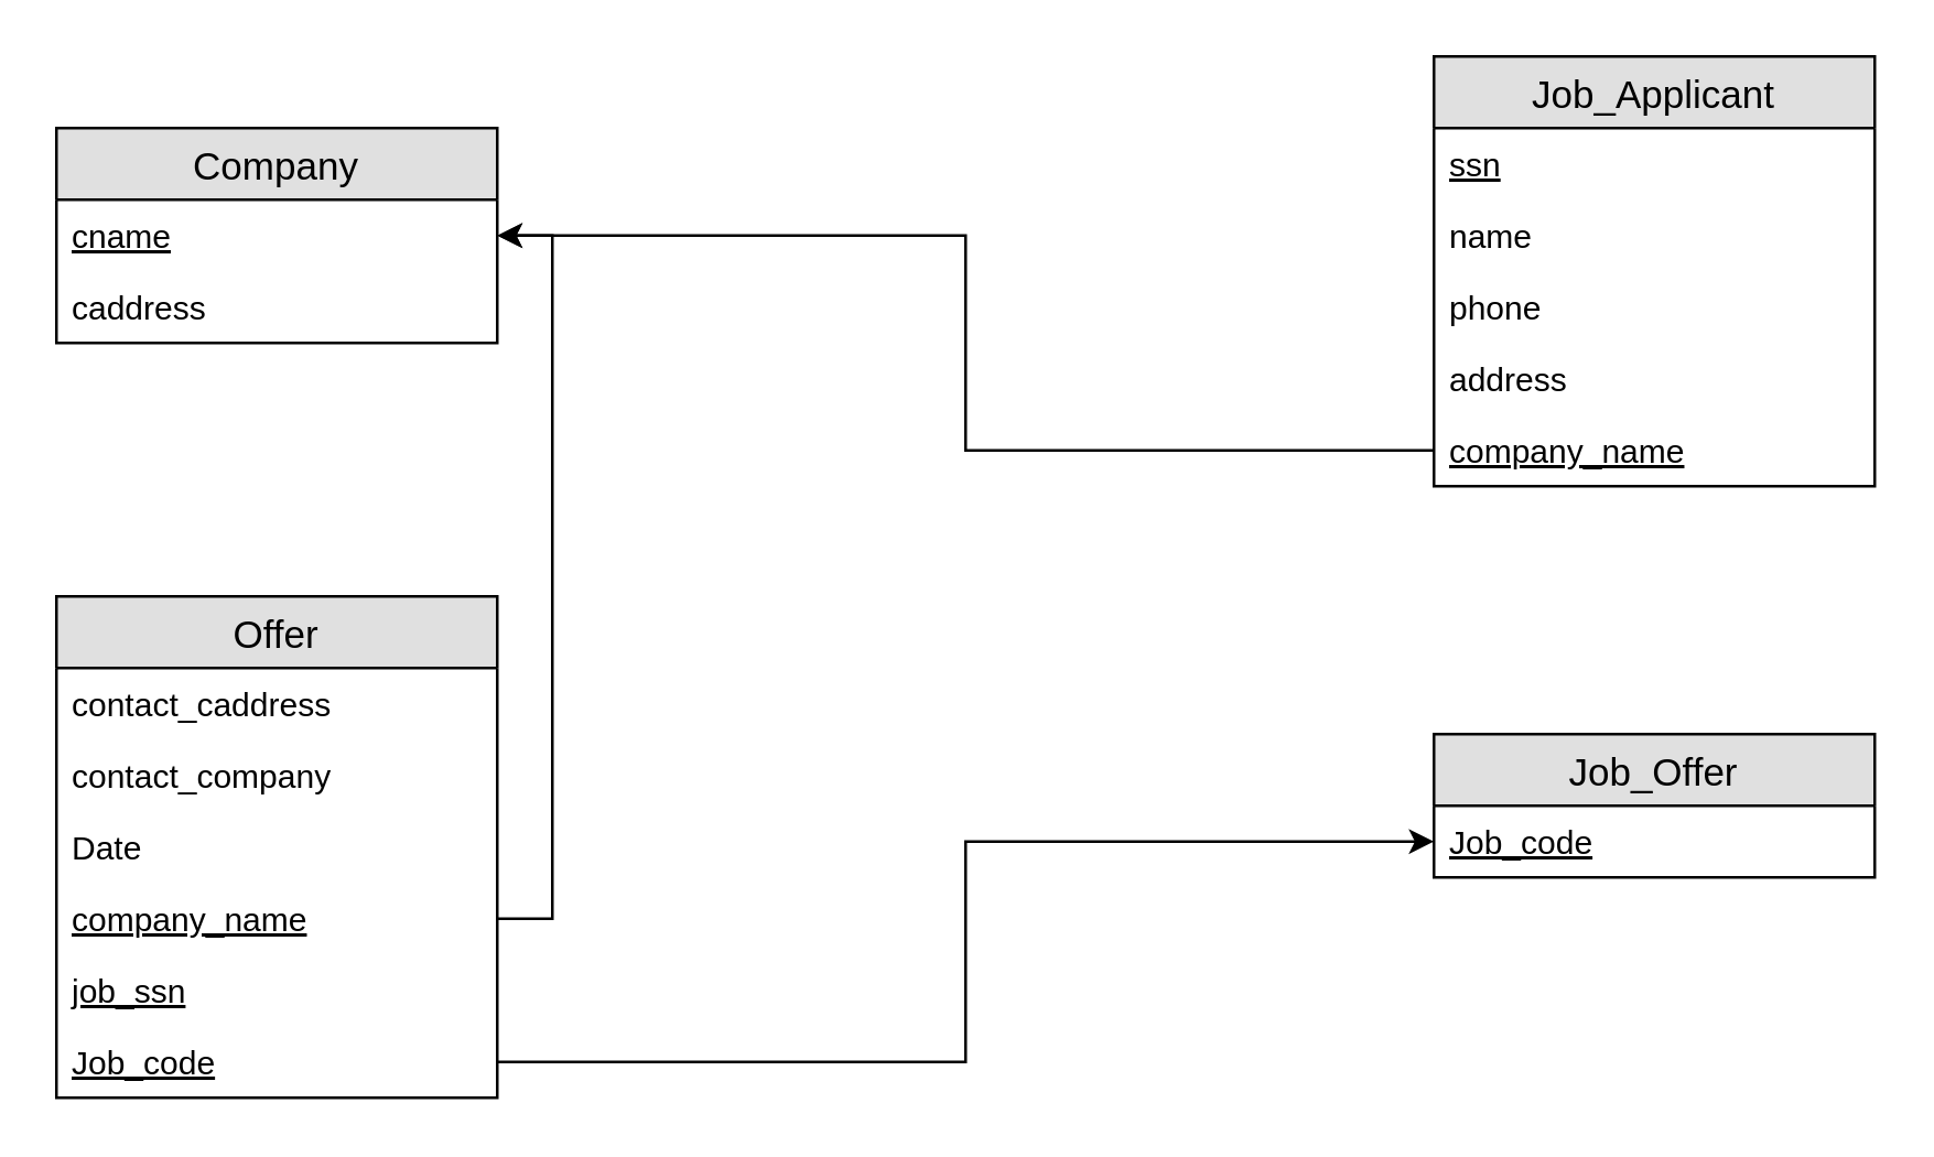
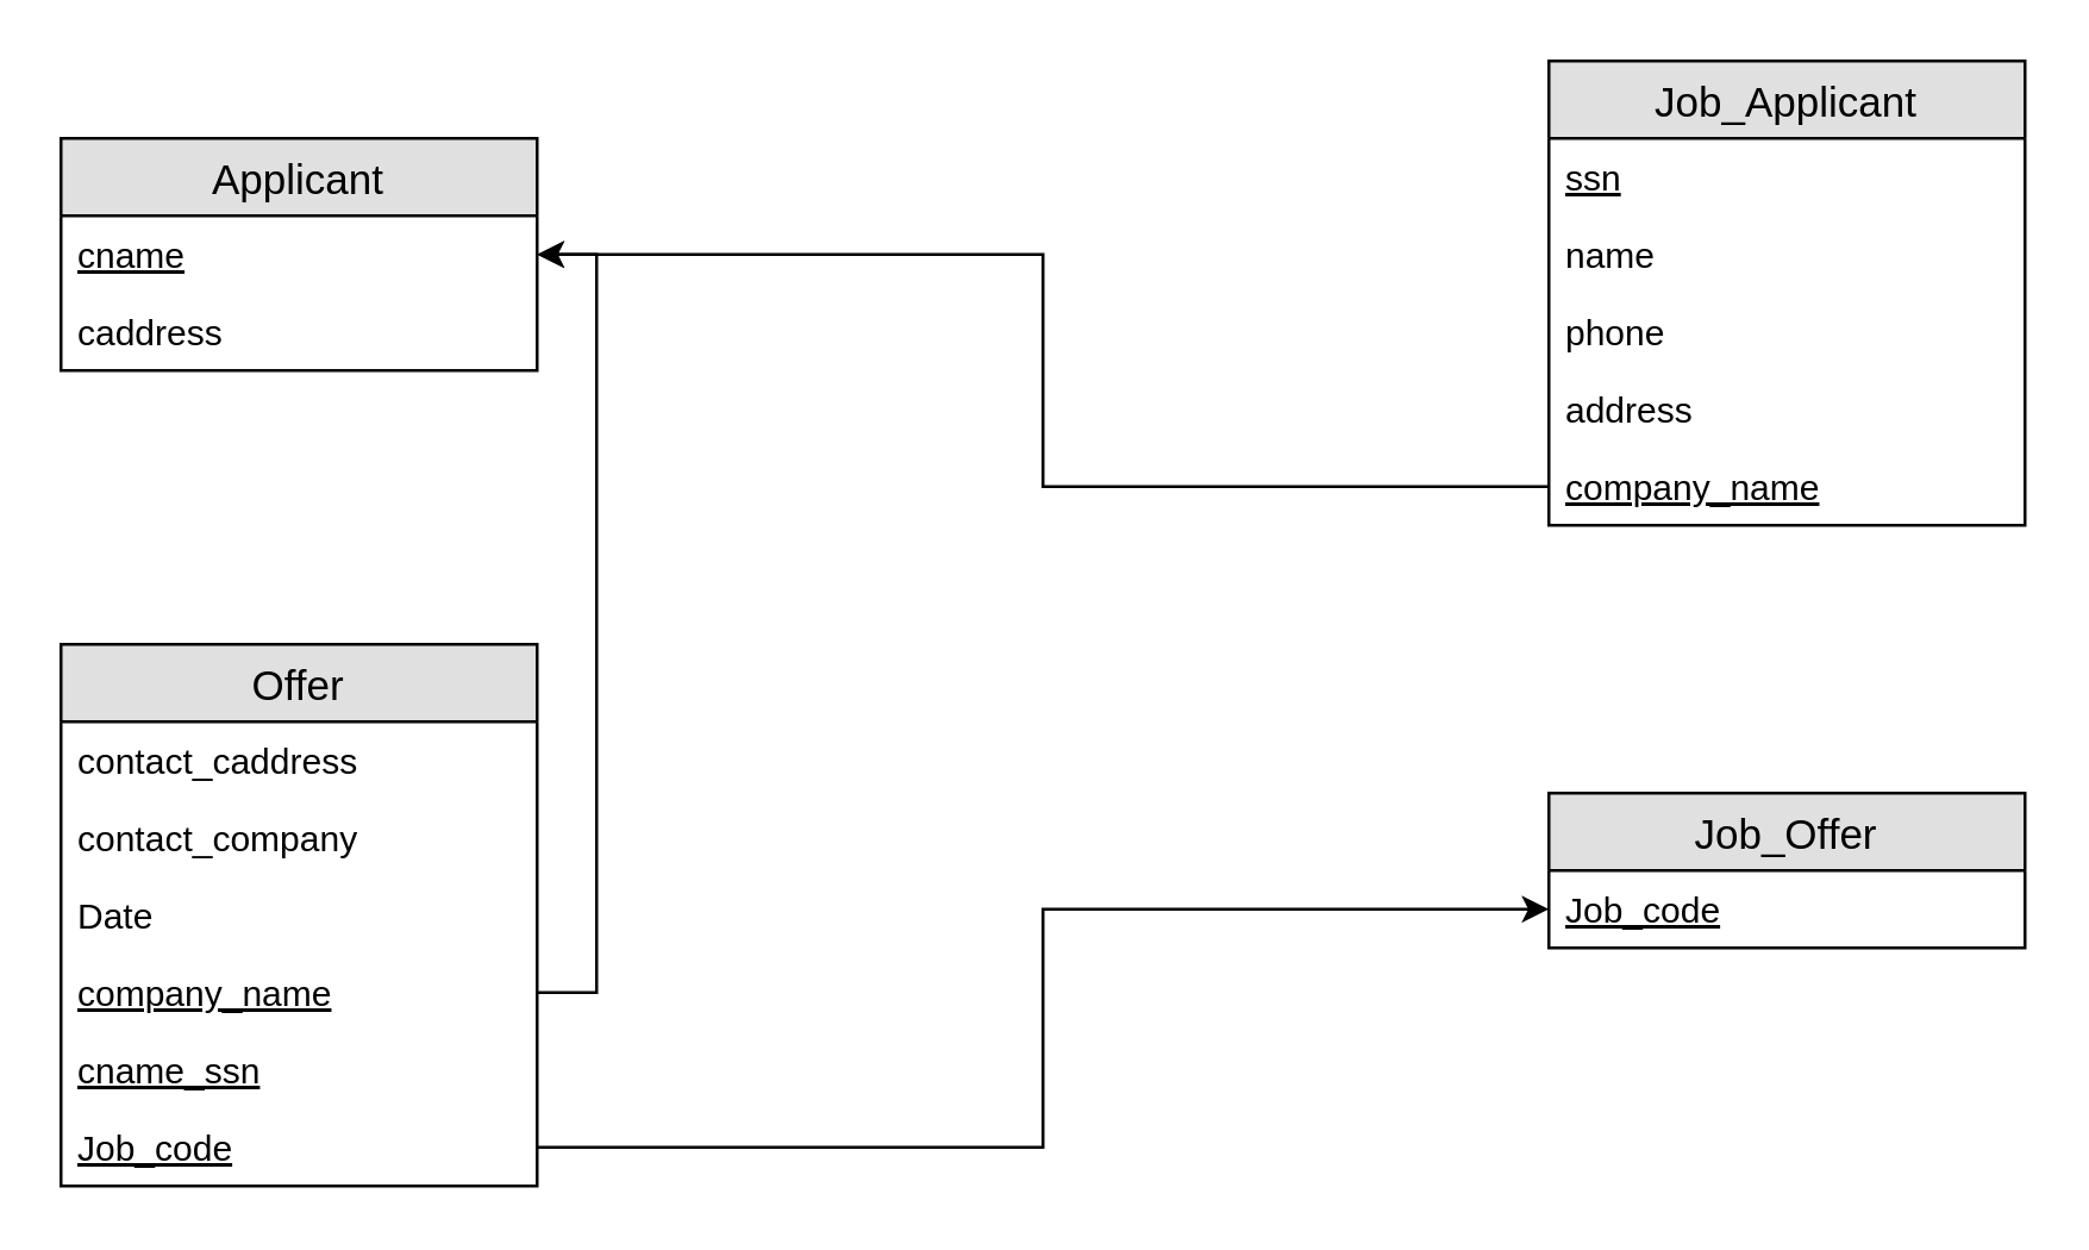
  <mxCell id="0" />
  <mxCell id="1" parent="0" />
- <mxCell id="2" value="Company" style="swimlane;fontStyle=0;childLayout=stackLayout;horizontal=1;startSize=26;fillColor=#e0e0e0;horizontalStack=0;resizeParent=1;resizeParentMax=0;resizeLast=0;collapsible=1;marginBottom=0;swimlaneFillColor=#ffffff;align=center;fontSize=14;" vertex="1" parent="1"><mxGeometry x="20" y="46" width="160" height="78" as="geometry" /></mxCell>
+ <mxCell id="2" value="Applicant" style="swimlane;fontStyle=0;childLayout=stackLayout;horizontal=1;startSize=26;fillColor=#e0e0e0;horizontalStack=0;resizeParent=1;resizeParentMax=0;resizeLast=0;collapsible=1;marginBottom=0;swimlaneFillColor=#ffffff;align=center;fontSize=14;" vertex="1" parent="1"><mxGeometry x="20" y="46" width="160" height="78" as="geometry" /></mxCell>
  <mxCell id="3" value="cname" style="text;strokeColor=none;fillColor=none;spacingLeft=4;spacingRight=4;overflow=hidden;rotatable=0;points=[[0,0.5],[1,0.5]];portConstraint=eastwest;fontSize=12;fontStyle=4" vertex="1" parent="2"><mxGeometry y="26" width="160" height="26" as="geometry" /></mxCell>
  <mxCell id="4" value="caddress" style="text;strokeColor=none;fillColor=none;spacingLeft=4;spacingRight=4;overflow=hidden;rotatable=0;points=[[0,0.5],[1,0.5]];portConstraint=eastwest;fontSize=12;" vertex="1" parent="2"><mxGeometry y="52" width="160" height="26" as="geometry" /></mxCell>
  <mxCell id="5" value="Job_Applicant" style="swimlane;fontStyle=0;childLayout=stackLayout;horizontal=1;startSize=26;fillColor=#e0e0e0;horizontalStack=0;resizeParent=1;resizeParentMax=0;resizeLast=0;collapsible=1;marginBottom=0;swimlaneFillColor=#ffffff;align=center;fontSize=14;" vertex="1" parent="1"><mxGeometry x="520" y="20" width="160" height="156" as="geometry" /></mxCell>
  <mxCell id="6" value="ssn" style="text;strokeColor=none;fillColor=none;spacingLeft=4;spacingRight=4;overflow=hidden;rotatable=0;points=[[0,0.5],[1,0.5]];portConstraint=eastwest;fontSize=12;fontStyle=4" vertex="1" parent="5"><mxGeometry y="26" width="160" height="26" as="geometry" /></mxCell>
  <mxCell id="7" value="name" style="text;strokeColor=none;fillColor=none;spacingLeft=4;spacingRight=4;overflow=hidden;rotatable=0;points=[[0,0.5],[1,0.5]];portConstraint=eastwest;fontSize=12;" vertex="1" parent="5"><mxGeometry y="52" width="160" height="26" as="geometry" /></mxCell>
  <mxCell id="8" value="phone" style="text;strokeColor=none;fillColor=none;spacingLeft=4;spacingRight=4;overflow=hidden;rotatable=0;points=[[0,0.5],[1,0.5]];portConstraint=eastwest;fontSize=12;" vertex="1" parent="5"><mxGeometry y="78" width="160" height="26" as="geometry" /></mxCell>
  <mxCell id="9" value="address" style="text;strokeColor=none;fillColor=none;spacingLeft=4;spacingRight=4;overflow=hidden;rotatable=0;points=[[0,0.5],[1,0.5]];portConstraint=eastwest;fontSize=12;" vertex="1" parent="5"><mxGeometry y="104" width="160" height="26" as="geometry" /></mxCell>
  <mxCell id="10" value="company_name" style="text;strokeColor=none;fillColor=none;spacingLeft=4;spacingRight=4;overflow=hidden;rotatable=0;points=[[0,0.5],[1,0.5]];portConstraint=eastwest;fontSize=12;fontStyle=4" vertex="1" parent="5"><mxGeometry y="130" width="160" height="26" as="geometry" /></mxCell>
  <mxCell id="11" value="Offer" style="swimlane;fontStyle=0;childLayout=stackLayout;horizontal=1;startSize=26;fillColor=#e0e0e0;horizontalStack=0;resizeParent=1;resizeParentMax=0;resizeLast=0;collapsible=1;marginBottom=0;swimlaneFillColor=#ffffff;align=center;fontSize=14;" vertex="1" parent="1"><mxGeometry x="20" y="216" width="160" height="182" as="geometry" /></mxCell>
  <mxCell id="12" value="contact_caddress" style="text;strokeColor=none;fillColor=none;spacingLeft=4;spacingRight=4;overflow=hidden;rotatable=0;points=[[0,0.5],[1,0.5]];portConstraint=eastwest;fontSize=12;" vertex="1" parent="11"><mxGeometry y="26" width="160" height="26" as="geometry" /></mxCell>
  <mxCell id="13" value="contact_company" style="text;strokeColor=none;fillColor=none;spacingLeft=4;spacingRight=4;overflow=hidden;rotatable=0;points=[[0,0.5],[1,0.5]];portConstraint=eastwest;fontSize=12;" vertex="1" parent="11"><mxGeometry y="52" width="160" height="26" as="geometry" /></mxCell>
  <mxCell id="14" value="Date" style="text;strokeColor=none;fillColor=none;spacingLeft=4;spacingRight=4;overflow=hidden;rotatable=0;points=[[0,0.5],[1,0.5]];portConstraint=eastwest;fontSize=12;" vertex="1" parent="11"><mxGeometry y="78" width="160" height="26" as="geometry" /></mxCell>
  <mxCell id="15" value="company_name" style="text;strokeColor=none;fillColor=none;spacingLeft=4;spacingRight=4;overflow=hidden;rotatable=0;points=[[0,0.5],[1,0.5]];portConstraint=eastwest;fontSize=12;fontStyle=4" vertex="1" parent="11"><mxGeometry y="104" width="160" height="26" as="geometry" /></mxCell>
- <mxCell id="16" value="job_ssn" style="text;strokeColor=none;fillColor=none;spacingLeft=4;spacingRight=4;overflow=hidden;rotatable=0;points=[[0,0.5],[1,0.5]];portConstraint=eastwest;fontSize=12;fontStyle=4" vertex="1" parent="11"><mxGeometry y="130" width="160" height="26" as="geometry" /></mxCell>
+ <mxCell id="16" value="cname_ssn" style="text;strokeColor=none;fillColor=none;spacingLeft=4;spacingRight=4;overflow=hidden;rotatable=0;points=[[0,0.5],[1,0.5]];portConstraint=eastwest;fontSize=12;fontStyle=4" vertex="1" parent="11"><mxGeometry y="130" width="160" height="26" as="geometry" /></mxCell>
  <mxCell id="17" value="Job_code" style="text;strokeColor=none;fillColor=none;spacingLeft=4;spacingRight=4;overflow=hidden;rotatable=0;points=[[0,0.5],[1,0.5]];portConstraint=eastwest;fontSize=12;fontStyle=4" vertex="1" parent="11"><mxGeometry y="156" width="160" height="26" as="geometry" /></mxCell>
  <mxCell id="18" value="Job_Offer" style="swimlane;fontStyle=0;childLayout=stackLayout;horizontal=1;startSize=26;fillColor=#e0e0e0;horizontalStack=0;resizeParent=1;resizeParentMax=0;resizeLast=0;collapsible=1;marginBottom=0;swimlaneFillColor=#ffffff;align=center;fontSize=14;" vertex="1" parent="1"><mxGeometry x="520" y="266" width="160" height="52" as="geometry" /></mxCell>
  <mxCell id="19" value="Job_code" style="text;strokeColor=none;fillColor=none;spacingLeft=4;spacingRight=4;overflow=hidden;rotatable=0;points=[[0,0.5],[1,0.5]];portConstraint=eastwest;fontSize=12;fontStyle=4" vertex="1" parent="18"><mxGeometry y="26" width="160" height="26" as="geometry" /></mxCell>
  <mxCell id="20" style="edgeStyle=orthogonalEdgeStyle;rounded=0;orthogonalLoop=1;jettySize=auto;html=1;exitX=1;exitY=0.5;exitDx=0;exitDy=0;entryX=0;entryY=0.5;entryDx=0;entryDy=0;" edge="1" parent="1" source="17" target="19"><mxGeometry relative="1" as="geometry" /></mxCell>
  <mxCell id="21" style="edgeStyle=orthogonalEdgeStyle;rounded=0;orthogonalLoop=1;jettySize=auto;html=1;exitX=1;exitY=0.5;exitDx=0;exitDy=0;entryX=1;entryY=0.5;entryDx=0;entryDy=0;" edge="1" parent="1" source="15" target="3"><mxGeometry relative="1" as="geometry" /></mxCell>
  <mxCell id="22" style="edgeStyle=orthogonalEdgeStyle;rounded=0;orthogonalLoop=1;jettySize=auto;html=1;exitX=0;exitY=0.5;exitDx=0;exitDy=0;entryX=1;entryY=0.5;entryDx=0;entryDy=0;" edge="1" parent="1" source="10" target="3"><mxGeometry relative="1" as="geometry" /></mxCell>
